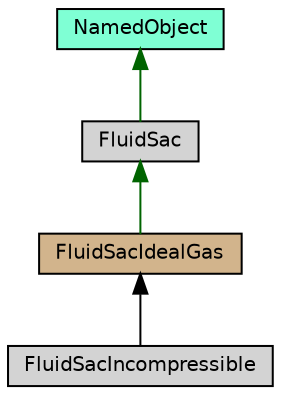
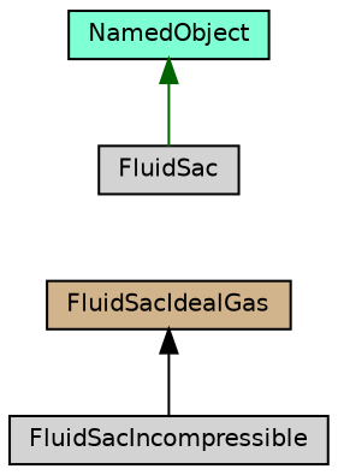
  digraph {
    node [color=black fillcolor=lightgrey fontname=Helvetica fontsize=10 shape=record style=filled]
    edge [color=darkgreen dir=back fontname=Helvetica fontsize=10 labelfontname=Helvetica labelfontsize=10 style=solid]
    n1 [fontcolor=black height=0.2 label=FluidSac width=0.4]
    n2 [fillcolor=tan height=0.2 label=FluidSacIdealGas width=0.4]
    n3 [height=0.2 label=FluidSacIncompressible width=0.4]
    n4 [fillcolor=aquamarine height=0.2 label=NamedObject width=0.4]
-   n1 -> n2
    n2 -> n3 [color=black]
    n4 -> n1
  }
